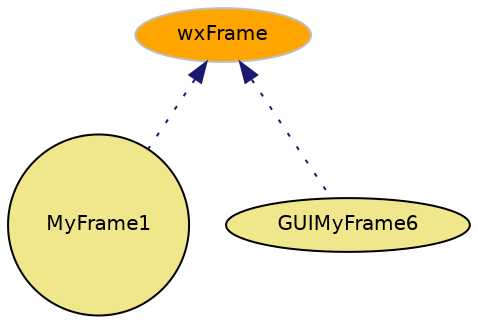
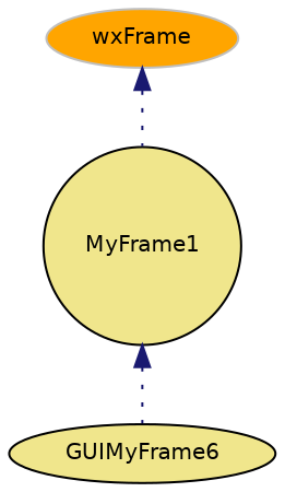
  digraph {
    node [color=black fillcolor=khaki fontname=Helvetica fontsize=10 shape=ellipse style=filled]
    edge [color=midnightblue dir=back fontname=Helvetica fontsize=10 labelfontname=Helvetica labelfontsize=10 style=dotted]
    n1 [fontcolor=black height=0.2 label=MyFrame1 shape=circle width=0.4]
    n2 [height=0.2 label=GUIMyFrame6 width=0.4]
    n3 [color=grey75 fillcolor=orange height=0.2 label=wxFrame width=0.4]
-   n3 -> n2
+   n1 -> n2
    n3 -> n1
  }
